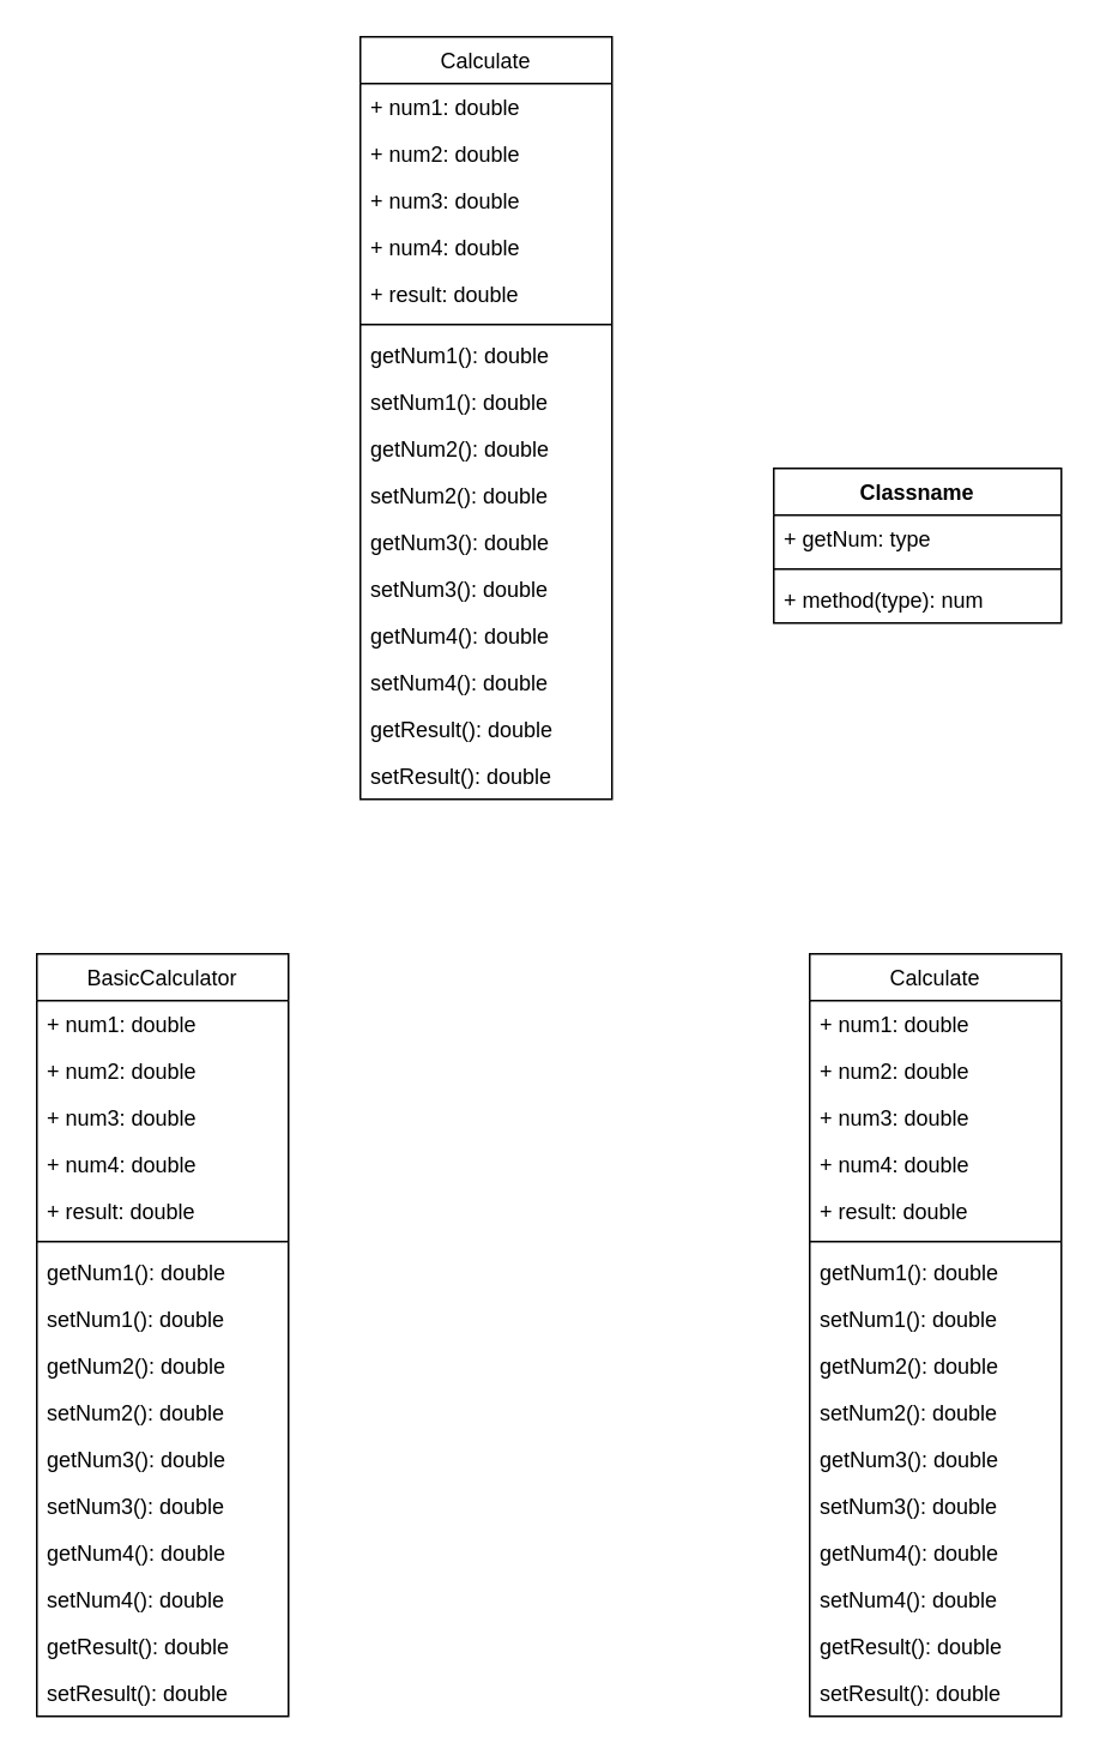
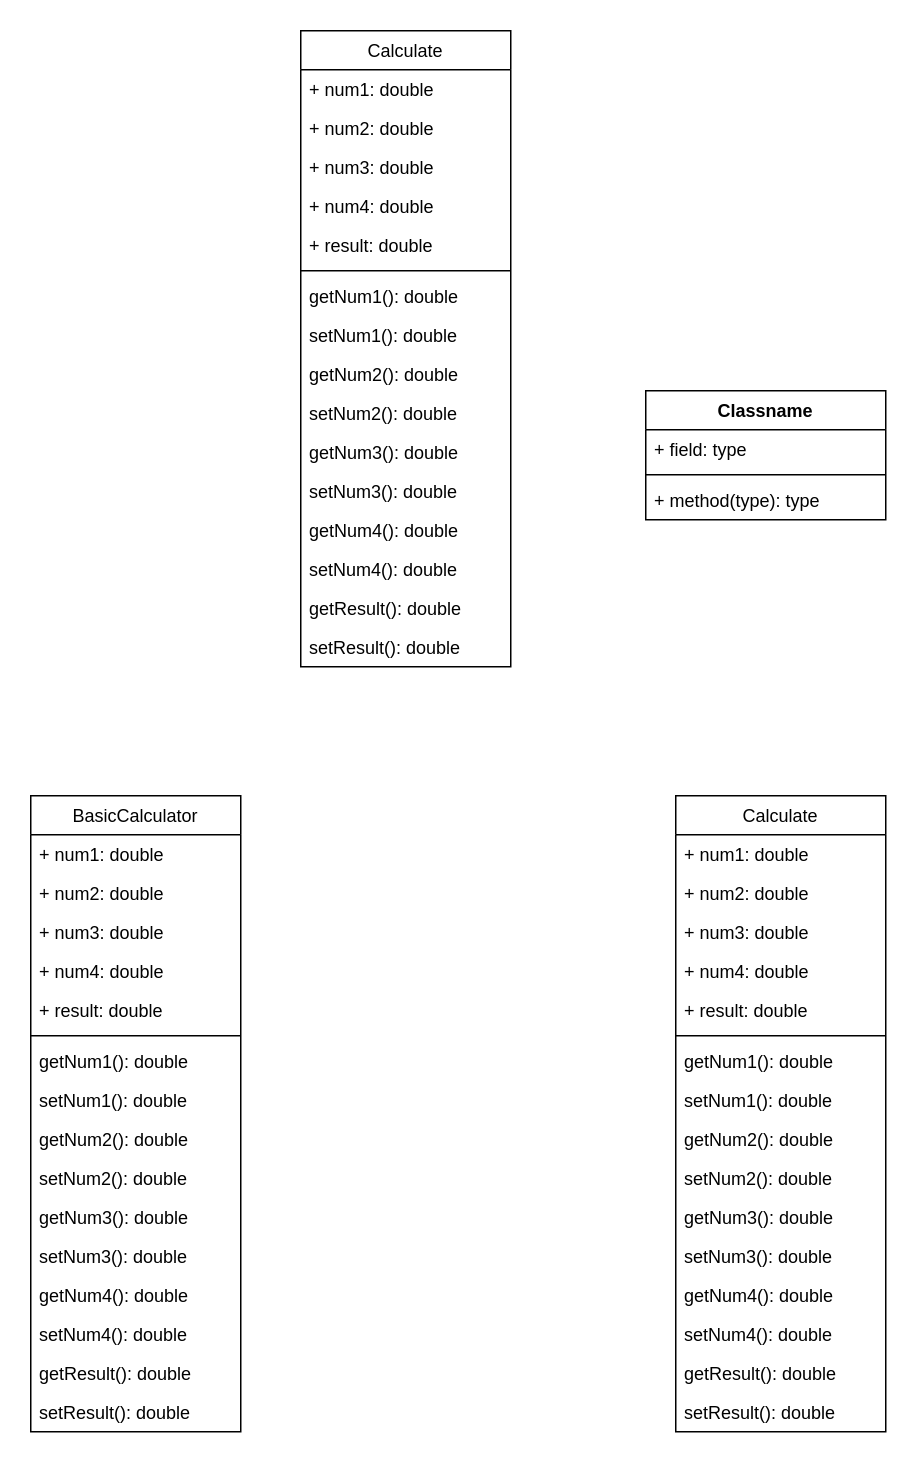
  <mxCell id="0" />
  <mxCell id="1" parent="0" />
  <mxCell id="2" value="Calculate" style="swimlane;fontStyle=0;childLayout=stackLayout;horizontal=1;startSize=26;fillColor=none;horizontalStack=0;resizeParent=1;resizeParentMax=0;resizeLast=0;collapsible=1;marginBottom=0;" vertex="1" parent="1"><mxGeometry x="200" y="20" width="140" height="424" as="geometry" /></mxCell>
  <mxCell id="3" value="+ num1: double    " style="text;strokeColor=none;fillColor=none;align=left;verticalAlign=top;spacingLeft=4;spacingRight=4;overflow=hidden;rotatable=0;points=[[0,0.5],[1,0.5]];portConstraint=eastwest;" vertex="1" parent="2"><mxGeometry y="26" width="140" height="26" as="geometry" /></mxCell>
  <mxCell id="4" value="+ num2: double" style="text;strokeColor=none;fillColor=none;align=left;verticalAlign=top;spacingLeft=4;spacingRight=4;overflow=hidden;rotatable=0;points=[[0,0.5],[1,0.5]];portConstraint=eastwest;" vertex="1" parent="2"><mxGeometry y="52" width="140" height="26" as="geometry" /></mxCell>
  <mxCell id="5" value="+ num3: double" style="text;strokeColor=none;fillColor=none;align=left;verticalAlign=top;spacingLeft=4;spacingRight=4;overflow=hidden;rotatable=0;points=[[0,0.5],[1,0.5]];portConstraint=eastwest;" vertex="1" parent="2"><mxGeometry y="78" width="140" height="26" as="geometry" /></mxCell>
  <mxCell id="6" value="+ num4: double" style="text;strokeColor=none;fillColor=none;align=left;verticalAlign=top;spacingLeft=4;spacingRight=4;overflow=hidden;rotatable=0;points=[[0,0.5],[1,0.5]];portConstraint=eastwest;" vertex="1" parent="2"><mxGeometry y="104" width="140" height="26" as="geometry" /></mxCell>
  <mxCell id="7" value="+ result: double" style="text;strokeColor=none;fillColor=none;align=left;verticalAlign=top;spacingLeft=4;spacingRight=4;overflow=hidden;rotatable=0;points=[[0,0.5],[1,0.5]];portConstraint=eastwest;" vertex="1" parent="2"><mxGeometry y="130" width="140" height="26" as="geometry" /></mxCell>
  <mxCell id="8" value="" style="line;strokeWidth=1;fillColor=none;align=left;verticalAlign=middle;spacingTop=-1;spacingLeft=3;spacingRight=3;rotatable=0;labelPosition=right;points=[];portConstraint=eastwest;" vertex="1" parent="2"><mxGeometry y="156" width="140" height="8" as="geometry" /></mxCell>
  <mxCell id="9" value="getNum1(): double" style="text;strokeColor=none;fillColor=none;align=left;verticalAlign=top;spacingLeft=4;spacingRight=4;overflow=hidden;rotatable=0;points=[[0,0.5],[1,0.5]];portConstraint=eastwest;" vertex="1" parent="2"><mxGeometry y="164" width="140" height="26" as="geometry" /></mxCell>
  <mxCell id="10" value="setNum1(): double" style="text;strokeColor=none;fillColor=none;align=left;verticalAlign=top;spacingLeft=4;spacingRight=4;overflow=hidden;rotatable=0;points=[[0,0.5],[1,0.5]];portConstraint=eastwest;" vertex="1" parent="2"><mxGeometry y="190" width="140" height="26" as="geometry" /></mxCell>
  <mxCell id="11" value="getNum2(): double" style="text;strokeColor=none;fillColor=none;align=left;verticalAlign=top;spacingLeft=4;spacingRight=4;overflow=hidden;rotatable=0;points=[[0,0.5],[1,0.5]];portConstraint=eastwest;" vertex="1" parent="2"><mxGeometry y="216" width="140" height="26" as="geometry" /></mxCell>
  <mxCell id="12" value="setNum2(): double" style="text;strokeColor=none;fillColor=none;align=left;verticalAlign=top;spacingLeft=4;spacingRight=4;overflow=hidden;rotatable=0;points=[[0,0.5],[1,0.5]];portConstraint=eastwest;" vertex="1" parent="2"><mxGeometry y="242" width="140" height="26" as="geometry" /></mxCell>
  <mxCell id="13" value="getNum3(): double" style="text;strokeColor=none;fillColor=none;align=left;verticalAlign=top;spacingLeft=4;spacingRight=4;overflow=hidden;rotatable=0;points=[[0,0.5],[1,0.5]];portConstraint=eastwest;" vertex="1" parent="2"><mxGeometry y="268" width="140" height="26" as="geometry" /></mxCell>
  <mxCell id="14" value="setNum3(): double" style="text;strokeColor=none;fillColor=none;align=left;verticalAlign=top;spacingLeft=4;spacingRight=4;overflow=hidden;rotatable=0;points=[[0,0.5],[1,0.5]];portConstraint=eastwest;" vertex="1" parent="2"><mxGeometry y="294" width="140" height="26" as="geometry" /></mxCell>
  <mxCell id="15" value="getNum4(): double" style="text;strokeColor=none;fillColor=none;align=left;verticalAlign=top;spacingLeft=4;spacingRight=4;overflow=hidden;rotatable=0;points=[[0,0.5],[1,0.5]];portConstraint=eastwest;" vertex="1" parent="2"><mxGeometry y="320" width="140" height="26" as="geometry" /></mxCell>
  <mxCell id="16" value="setNum4(): double" style="text;strokeColor=none;fillColor=none;align=left;verticalAlign=top;spacingLeft=4;spacingRight=4;overflow=hidden;rotatable=0;points=[[0,0.5],[1,0.5]];portConstraint=eastwest;" vertex="1" parent="2"><mxGeometry y="346" width="140" height="26" as="geometry" /></mxCell>
  <mxCell id="17" value="getResult(): double" style="text;strokeColor=none;fillColor=none;align=left;verticalAlign=top;spacingLeft=4;spacingRight=4;overflow=hidden;rotatable=0;points=[[0,0.5],[1,0.5]];portConstraint=eastwest;" vertex="1" parent="2"><mxGeometry y="372" width="140" height="26" as="geometry" /></mxCell>
  <mxCell id="18" value="setResult(): double" style="text;strokeColor=none;fillColor=none;align=left;verticalAlign=top;spacingLeft=4;spacingRight=4;overflow=hidden;rotatable=0;points=[[0,0.5],[1,0.5]];portConstraint=eastwest;" vertex="1" parent="2"><mxGeometry y="398" width="140" height="26" as="geometry" /></mxCell>
  <mxCell id="19" value="Classname" style="swimlane;fontStyle=1;align=center;verticalAlign=top;childLayout=stackLayout;horizontal=1;startSize=26;horizontalStack=0;resizeParent=1;resizeParentMax=0;resizeLast=0;collapsible=1;marginBottom=0;" vertex="1" parent="1"><mxGeometry x="430" y="260" width="160" height="86" as="geometry" /></mxCell>
- <mxCell id="20" value="+ getNum: type" style="text;strokeColor=none;fillColor=none;align=left;verticalAlign=top;spacingLeft=4;spacingRight=4;overflow=hidden;rotatable=0;points=[[0,0.5],[1,0.5]];portConstraint=eastwest;" vertex="1" parent="19"><mxGeometry y="26" width="160" height="26" as="geometry" /></mxCell>
+ <mxCell id="20" value="+ field: type" style="text;strokeColor=none;fillColor=none;align=left;verticalAlign=top;spacingLeft=4;spacingRight=4;overflow=hidden;rotatable=0;points=[[0,0.5],[1,0.5]];portConstraint=eastwest;" vertex="1" parent="19"><mxGeometry y="26" width="160" height="26" as="geometry" /></mxCell>
  <mxCell id="21" value="" style="line;strokeWidth=1;fillColor=none;align=left;verticalAlign=middle;spacingTop=-1;spacingLeft=3;spacingRight=3;rotatable=0;labelPosition=right;points=[];portConstraint=eastwest;" vertex="1" parent="19"><mxGeometry y="52" width="160" height="8" as="geometry" /></mxCell>
- <mxCell id="22" value="+ method(type): num" style="text;strokeColor=none;fillColor=none;align=left;verticalAlign=top;spacingLeft=4;spacingRight=4;overflow=hidden;rotatable=0;points=[[0,0.5],[1,0.5]];portConstraint=eastwest;" vertex="1" parent="19"><mxGeometry y="60" width="160" height="26" as="geometry" /></mxCell>
+ <mxCell id="22" value="+ method(type): type" style="text;strokeColor=none;fillColor=none;align=left;verticalAlign=top;spacingLeft=4;spacingRight=4;overflow=hidden;rotatable=0;points=[[0,0.5],[1,0.5]];portConstraint=eastwest;" vertex="1" parent="19"><mxGeometry y="60" width="160" height="26" as="geometry" /></mxCell>
  <mxCell id="23" value="BasicCalculator" style="swimlane;fontStyle=0;childLayout=stackLayout;horizontal=1;startSize=26;fillColor=none;horizontalStack=0;resizeParent=1;resizeParentMax=0;resizeLast=0;collapsible=1;marginBottom=0;" vertex="1" parent="1"><mxGeometry x="20" y="530" width="140" height="424" as="geometry" /></mxCell>
  <mxCell id="24" value="+ num1: double    " style="text;strokeColor=none;fillColor=none;align=left;verticalAlign=top;spacingLeft=4;spacingRight=4;overflow=hidden;rotatable=0;points=[[0,0.5],[1,0.5]];portConstraint=eastwest;" vertex="1" parent="23"><mxGeometry y="26" width="140" height="26" as="geometry" /></mxCell>
  <mxCell id="25" value="+ num2: double" style="text;strokeColor=none;fillColor=none;align=left;verticalAlign=top;spacingLeft=4;spacingRight=4;overflow=hidden;rotatable=0;points=[[0,0.5],[1,0.5]];portConstraint=eastwest;" vertex="1" parent="23"><mxGeometry y="52" width="140" height="26" as="geometry" /></mxCell>
  <mxCell id="26" value="+ num3: double" style="text;strokeColor=none;fillColor=none;align=left;verticalAlign=top;spacingLeft=4;spacingRight=4;overflow=hidden;rotatable=0;points=[[0,0.5],[1,0.5]];portConstraint=eastwest;" vertex="1" parent="23"><mxGeometry y="78" width="140" height="26" as="geometry" /></mxCell>
  <mxCell id="27" value="+ num4: double" style="text;strokeColor=none;fillColor=none;align=left;verticalAlign=top;spacingLeft=4;spacingRight=4;overflow=hidden;rotatable=0;points=[[0,0.5],[1,0.5]];portConstraint=eastwest;" vertex="1" parent="23"><mxGeometry y="104" width="140" height="26" as="geometry" /></mxCell>
  <mxCell id="28" value="+ result: double" style="text;strokeColor=none;fillColor=none;align=left;verticalAlign=top;spacingLeft=4;spacingRight=4;overflow=hidden;rotatable=0;points=[[0,0.5],[1,0.5]];portConstraint=eastwest;" vertex="1" parent="23"><mxGeometry y="130" width="140" height="26" as="geometry" /></mxCell>
  <mxCell id="29" value="" style="line;strokeWidth=1;fillColor=none;align=left;verticalAlign=middle;spacingTop=-1;spacingLeft=3;spacingRight=3;rotatable=0;labelPosition=right;points=[];portConstraint=eastwest;" vertex="1" parent="23"><mxGeometry y="156" width="140" height="8" as="geometry" /></mxCell>
  <mxCell id="30" value="getNum1(): double" style="text;strokeColor=none;fillColor=none;align=left;verticalAlign=top;spacingLeft=4;spacingRight=4;overflow=hidden;rotatable=0;points=[[0,0.5],[1,0.5]];portConstraint=eastwest;" vertex="1" parent="23"><mxGeometry y="164" width="140" height="26" as="geometry" /></mxCell>
  <mxCell id="31" value="setNum1(): double" style="text;strokeColor=none;fillColor=none;align=left;verticalAlign=top;spacingLeft=4;spacingRight=4;overflow=hidden;rotatable=0;points=[[0,0.5],[1,0.5]];portConstraint=eastwest;" vertex="1" parent="23"><mxGeometry y="190" width="140" height="26" as="geometry" /></mxCell>
  <mxCell id="32" value="getNum2(): double" style="text;strokeColor=none;fillColor=none;align=left;verticalAlign=top;spacingLeft=4;spacingRight=4;overflow=hidden;rotatable=0;points=[[0,0.5],[1,0.5]];portConstraint=eastwest;" vertex="1" parent="23"><mxGeometry y="216" width="140" height="26" as="geometry" /></mxCell>
  <mxCell id="33" value="setNum2(): double" style="text;strokeColor=none;fillColor=none;align=left;verticalAlign=top;spacingLeft=4;spacingRight=4;overflow=hidden;rotatable=0;points=[[0,0.5],[1,0.5]];portConstraint=eastwest;" vertex="1" parent="23"><mxGeometry y="242" width="140" height="26" as="geometry" /></mxCell>
  <mxCell id="34" value="getNum3(): double" style="text;strokeColor=none;fillColor=none;align=left;verticalAlign=top;spacingLeft=4;spacingRight=4;overflow=hidden;rotatable=0;points=[[0,0.5],[1,0.5]];portConstraint=eastwest;" vertex="1" parent="23"><mxGeometry y="268" width="140" height="26" as="geometry" /></mxCell>
  <mxCell id="35" value="setNum3(): double" style="text;strokeColor=none;fillColor=none;align=left;verticalAlign=top;spacingLeft=4;spacingRight=4;overflow=hidden;rotatable=0;points=[[0,0.5],[1,0.5]];portConstraint=eastwest;" vertex="1" parent="23"><mxGeometry y="294" width="140" height="26" as="geometry" /></mxCell>
  <mxCell id="36" value="getNum4(): double" style="text;strokeColor=none;fillColor=none;align=left;verticalAlign=top;spacingLeft=4;spacingRight=4;overflow=hidden;rotatable=0;points=[[0,0.5],[1,0.5]];portConstraint=eastwest;" vertex="1" parent="23"><mxGeometry y="320" width="140" height="26" as="geometry" /></mxCell>
  <mxCell id="37" value="setNum4(): double" style="text;strokeColor=none;fillColor=none;align=left;verticalAlign=top;spacingLeft=4;spacingRight=4;overflow=hidden;rotatable=0;points=[[0,0.5],[1,0.5]];portConstraint=eastwest;" vertex="1" parent="23"><mxGeometry y="346" width="140" height="26" as="geometry" /></mxCell>
  <mxCell id="38" value="getResult(): double" style="text;strokeColor=none;fillColor=none;align=left;verticalAlign=top;spacingLeft=4;spacingRight=4;overflow=hidden;rotatable=0;points=[[0,0.5],[1,0.5]];portConstraint=eastwest;" vertex="1" parent="23"><mxGeometry y="372" width="140" height="26" as="geometry" /></mxCell>
  <mxCell id="39" value="setResult(): double" style="text;strokeColor=none;fillColor=none;align=left;verticalAlign=top;spacingLeft=4;spacingRight=4;overflow=hidden;rotatable=0;points=[[0,0.5],[1,0.5]];portConstraint=eastwest;" vertex="1" parent="23"><mxGeometry y="398" width="140" height="26" as="geometry" /></mxCell>
  <mxCell id="40" value="Calculate" style="swimlane;fontStyle=0;childLayout=stackLayout;horizontal=1;startSize=26;fillColor=none;horizontalStack=0;resizeParent=1;resizeParentMax=0;resizeLast=0;collapsible=1;marginBottom=0;" vertex="1" parent="1"><mxGeometry x="450" y="530" width="140" height="424" as="geometry" /></mxCell>
  <mxCell id="41" value="+ num1: double    " style="text;strokeColor=none;fillColor=none;align=left;verticalAlign=top;spacingLeft=4;spacingRight=4;overflow=hidden;rotatable=0;points=[[0,0.5],[1,0.5]];portConstraint=eastwest;" vertex="1" parent="40"><mxGeometry y="26" width="140" height="26" as="geometry" /></mxCell>
  <mxCell id="42" value="+ num2: double" style="text;strokeColor=none;fillColor=none;align=left;verticalAlign=top;spacingLeft=4;spacingRight=4;overflow=hidden;rotatable=0;points=[[0,0.5],[1,0.5]];portConstraint=eastwest;" vertex="1" parent="40"><mxGeometry y="52" width="140" height="26" as="geometry" /></mxCell>
  <mxCell id="43" value="+ num3: double" style="text;strokeColor=none;fillColor=none;align=left;verticalAlign=top;spacingLeft=4;spacingRight=4;overflow=hidden;rotatable=0;points=[[0,0.5],[1,0.5]];portConstraint=eastwest;" vertex="1" parent="40"><mxGeometry y="78" width="140" height="26" as="geometry" /></mxCell>
  <mxCell id="44" value="+ num4: double" style="text;strokeColor=none;fillColor=none;align=left;verticalAlign=top;spacingLeft=4;spacingRight=4;overflow=hidden;rotatable=0;points=[[0,0.5],[1,0.5]];portConstraint=eastwest;" vertex="1" parent="40"><mxGeometry y="104" width="140" height="26" as="geometry" /></mxCell>
  <mxCell id="45" value="+ result: double" style="text;strokeColor=none;fillColor=none;align=left;verticalAlign=top;spacingLeft=4;spacingRight=4;overflow=hidden;rotatable=0;points=[[0,0.5],[1,0.5]];portConstraint=eastwest;" vertex="1" parent="40"><mxGeometry y="130" width="140" height="26" as="geometry" /></mxCell>
  <mxCell id="46" value="" style="line;strokeWidth=1;fillColor=none;align=left;verticalAlign=middle;spacingTop=-1;spacingLeft=3;spacingRight=3;rotatable=0;labelPosition=right;points=[];portConstraint=eastwest;" vertex="1" parent="40"><mxGeometry y="156" width="140" height="8" as="geometry" /></mxCell>
  <mxCell id="47" value="getNum1(): double" style="text;strokeColor=none;fillColor=none;align=left;verticalAlign=top;spacingLeft=4;spacingRight=4;overflow=hidden;rotatable=0;points=[[0,0.5],[1,0.5]];portConstraint=eastwest;" vertex="1" parent="40"><mxGeometry y="164" width="140" height="26" as="geometry" /></mxCell>
  <mxCell id="48" value="setNum1(): double" style="text;strokeColor=none;fillColor=none;align=left;verticalAlign=top;spacingLeft=4;spacingRight=4;overflow=hidden;rotatable=0;points=[[0,0.5],[1,0.5]];portConstraint=eastwest;" vertex="1" parent="40"><mxGeometry y="190" width="140" height="26" as="geometry" /></mxCell>
  <mxCell id="49" value="getNum2(): double" style="text;strokeColor=none;fillColor=none;align=left;verticalAlign=top;spacingLeft=4;spacingRight=4;overflow=hidden;rotatable=0;points=[[0,0.5],[1,0.5]];portConstraint=eastwest;" vertex="1" parent="40"><mxGeometry y="216" width="140" height="26" as="geometry" /></mxCell>
  <mxCell id="50" value="setNum2(): double" style="text;strokeColor=none;fillColor=none;align=left;verticalAlign=top;spacingLeft=4;spacingRight=4;overflow=hidden;rotatable=0;points=[[0,0.5],[1,0.5]];portConstraint=eastwest;" vertex="1" parent="40"><mxGeometry y="242" width="140" height="26" as="geometry" /></mxCell>
  <mxCell id="51" value="getNum3(): double" style="text;strokeColor=none;fillColor=none;align=left;verticalAlign=top;spacingLeft=4;spacingRight=4;overflow=hidden;rotatable=0;points=[[0,0.5],[1,0.5]];portConstraint=eastwest;" vertex="1" parent="40"><mxGeometry y="268" width="140" height="26" as="geometry" /></mxCell>
  <mxCell id="52" value="setNum3(): double" style="text;strokeColor=none;fillColor=none;align=left;verticalAlign=top;spacingLeft=4;spacingRight=4;overflow=hidden;rotatable=0;points=[[0,0.5],[1,0.5]];portConstraint=eastwest;" vertex="1" parent="40"><mxGeometry y="294" width="140" height="26" as="geometry" /></mxCell>
  <mxCell id="53" value="getNum4(): double" style="text;strokeColor=none;fillColor=none;align=left;verticalAlign=top;spacingLeft=4;spacingRight=4;overflow=hidden;rotatable=0;points=[[0,0.5],[1,0.5]];portConstraint=eastwest;" vertex="1" parent="40"><mxGeometry y="320" width="140" height="26" as="geometry" /></mxCell>
  <mxCell id="54" value="setNum4(): double" style="text;strokeColor=none;fillColor=none;align=left;verticalAlign=top;spacingLeft=4;spacingRight=4;overflow=hidden;rotatable=0;points=[[0,0.5],[1,0.5]];portConstraint=eastwest;" vertex="1" parent="40"><mxGeometry y="346" width="140" height="26" as="geometry" /></mxCell>
  <mxCell id="55" value="getResult(): double" style="text;strokeColor=none;fillColor=none;align=left;verticalAlign=top;spacingLeft=4;spacingRight=4;overflow=hidden;rotatable=0;points=[[0,0.5],[1,0.5]];portConstraint=eastwest;" vertex="1" parent="40"><mxGeometry y="372" width="140" height="26" as="geometry" /></mxCell>
  <mxCell id="56" value="setResult(): double" style="text;strokeColor=none;fillColor=none;align=left;verticalAlign=top;spacingLeft=4;spacingRight=4;overflow=hidden;rotatable=0;points=[[0,0.5],[1,0.5]];portConstraint=eastwest;" vertex="1" parent="40"><mxGeometry y="398" width="140" height="26" as="geometry" /></mxCell>
